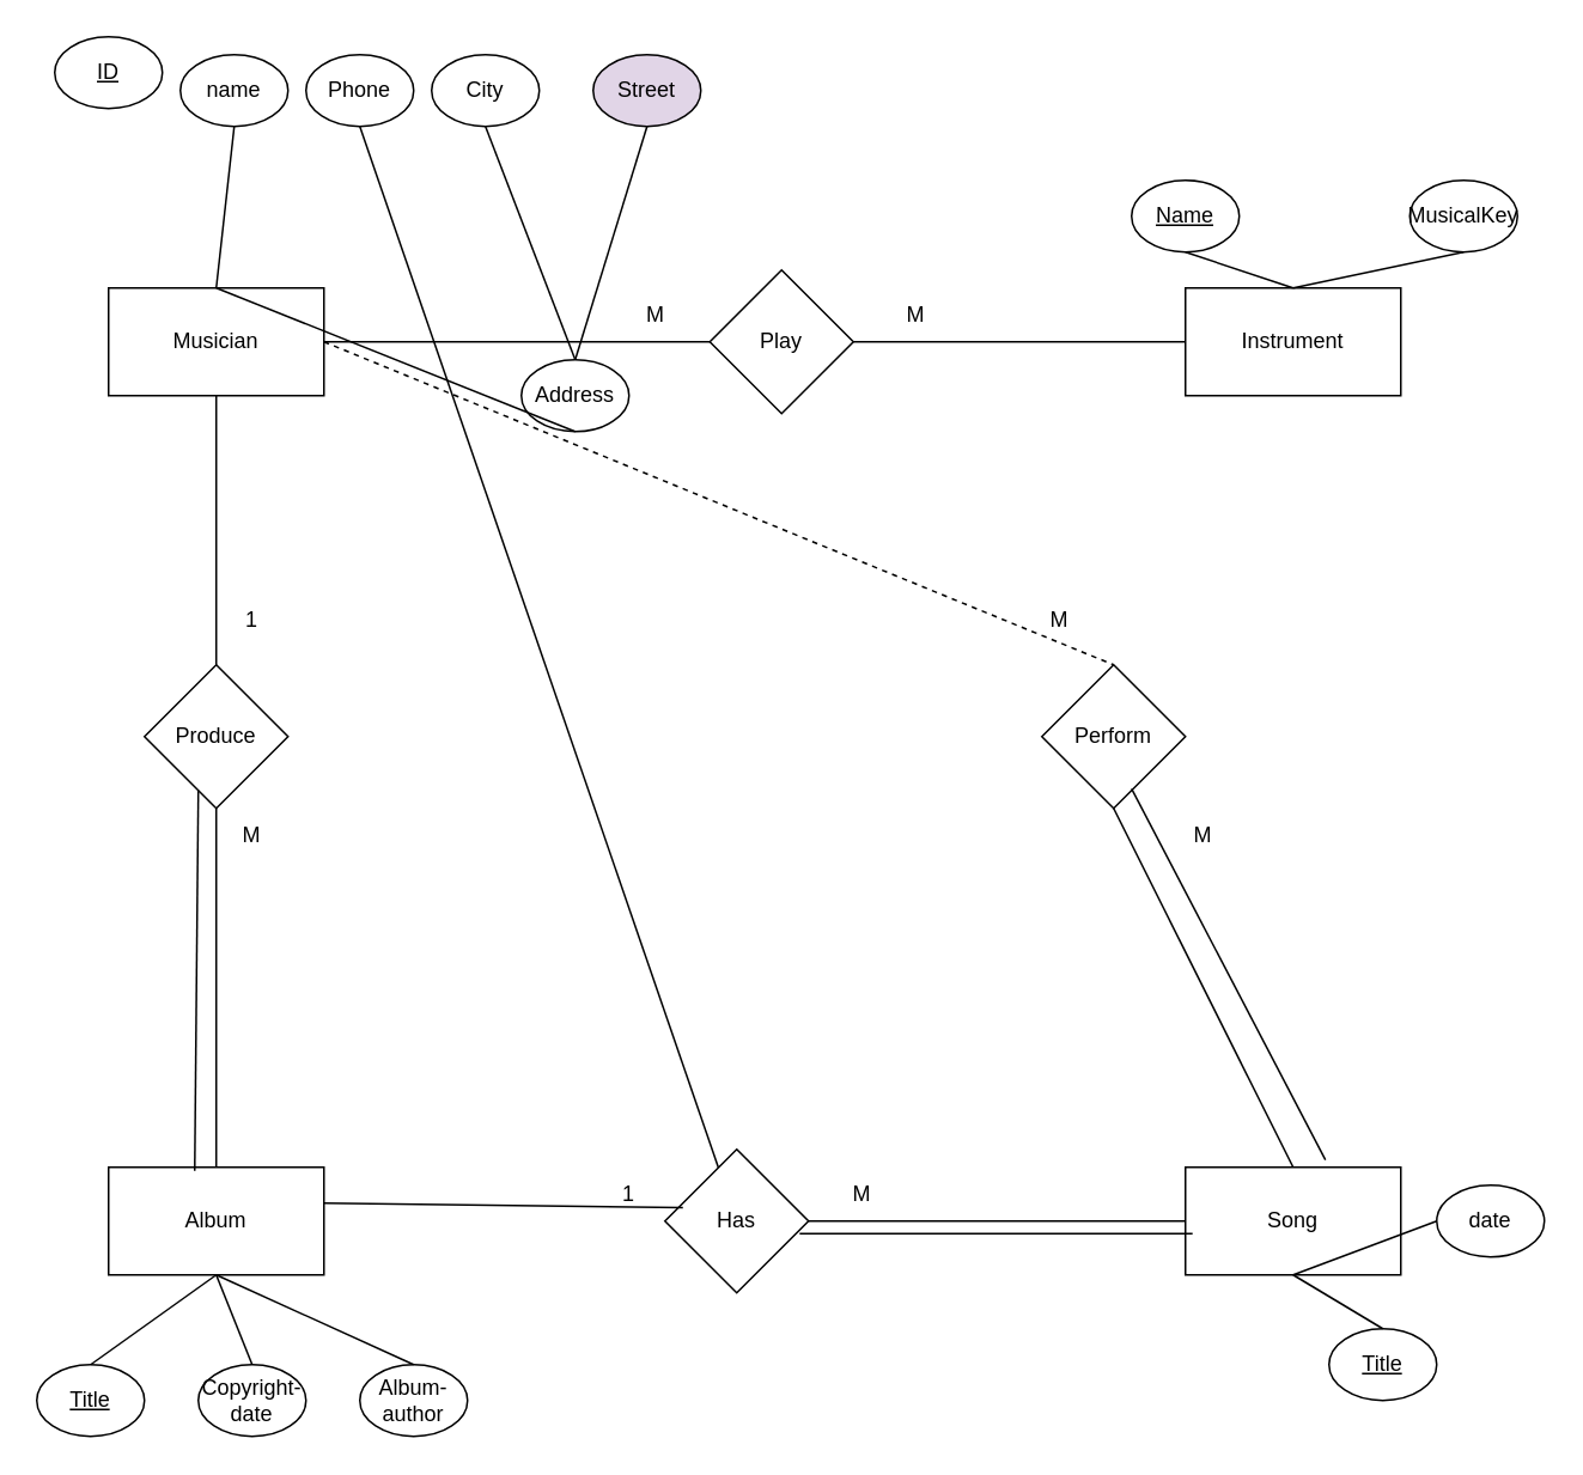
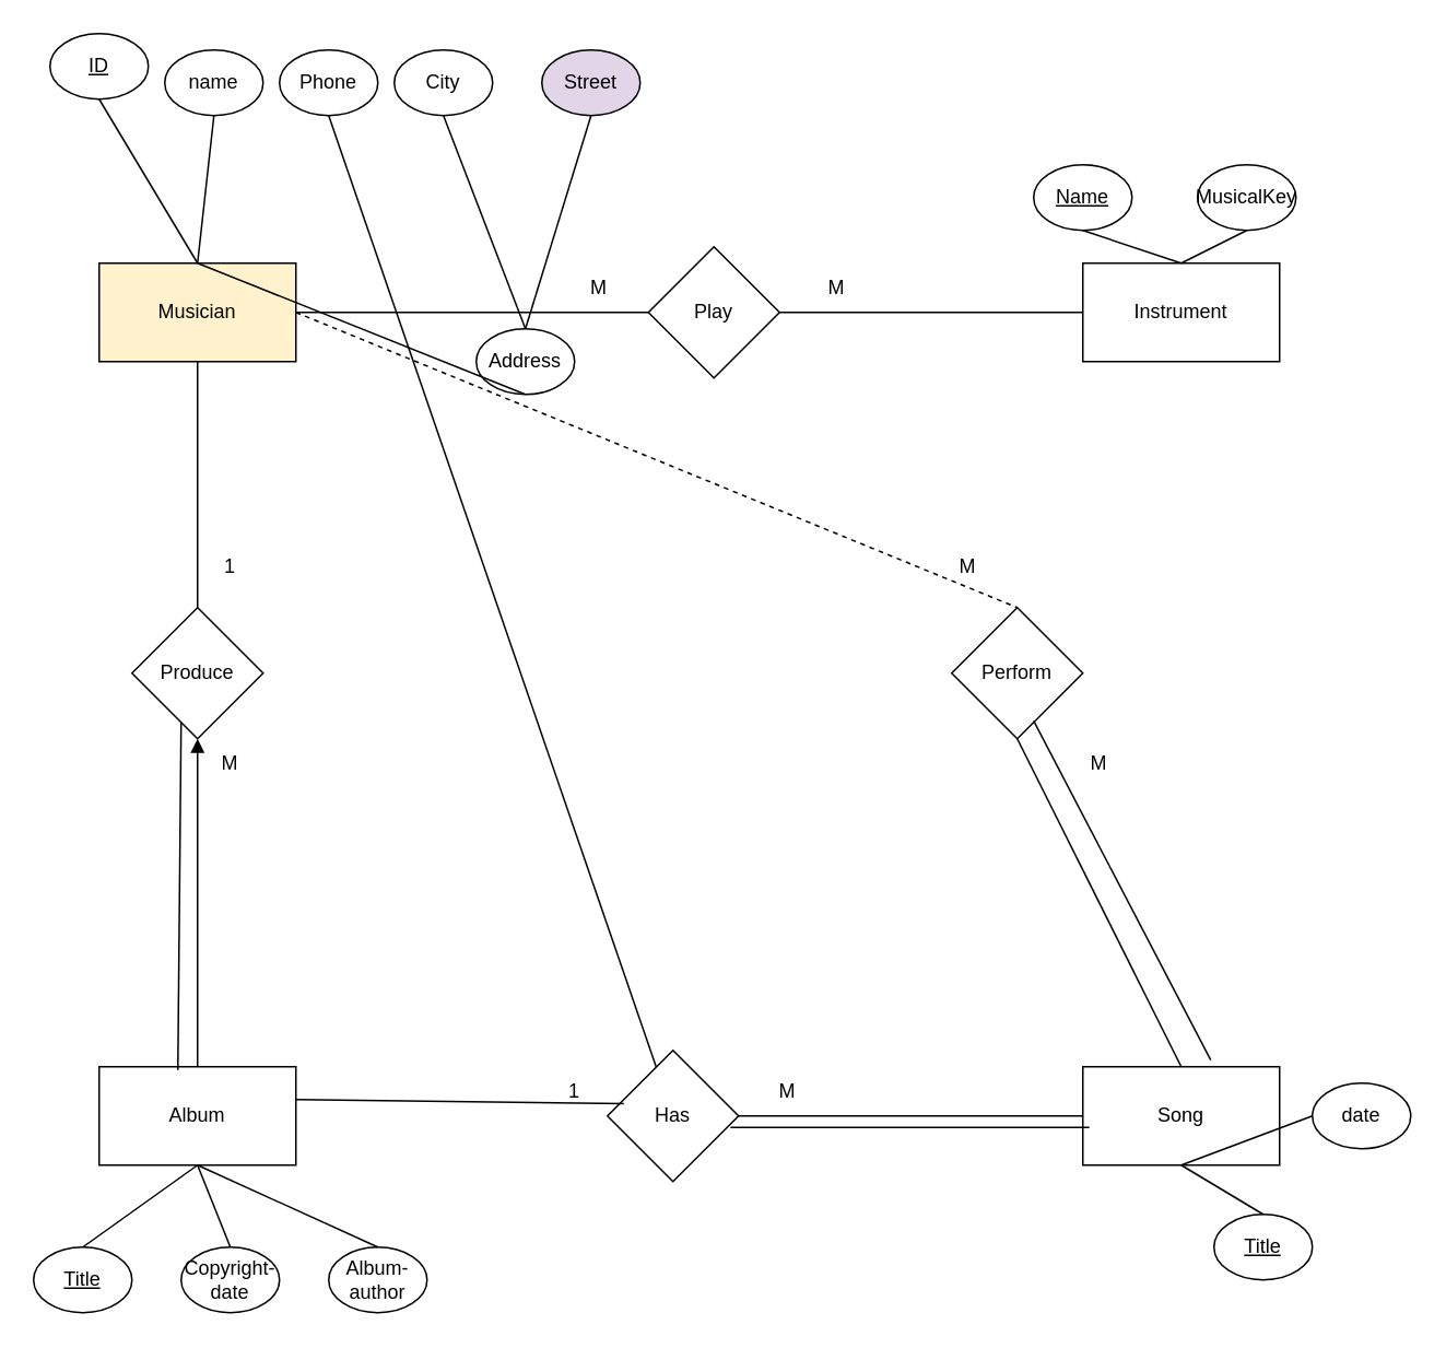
  <mxCell id="0" />
  <mxCell id="1" parent="0" />
- <mxCell id="2" value="Musician" style="rounded=0;whiteSpace=wrap;html=1;" vertex="1" parent="1"><mxGeometry x="60" y="160" width="120" height="60" as="geometry" /></mxCell>
+ <mxCell id="2" value="Musician" style="rounded=0;whiteSpace=wrap;html=1;fillColor=#fff2cc;" vertex="1" parent="1"><mxGeometry x="60" y="160" width="120" height="60" as="geometry" /></mxCell>
  <mxCell id="3" value="Song" style="rounded=0;whiteSpace=wrap;html=1;" vertex="1" parent="1"><mxGeometry x="660" y="650" width="120" height="60" as="geometry" /></mxCell>
  <mxCell id="4" value="Instrument" style="rounded=0;whiteSpace=wrap;html=1;" vertex="1" parent="1"><mxGeometry x="660" y="160" width="120" height="60" as="geometry" /></mxCell>
  <mxCell id="5" value="Album" style="rounded=0;whiteSpace=wrap;html=1;" vertex="1" parent="1"><mxGeometry x="60" y="650" width="120" height="60" as="geometry" /></mxCell>
  <mxCell id="6" value="Play" style="rhombus;whiteSpace=wrap;html=1;" vertex="1" parent="1"><mxGeometry x="395" y="150" width="80" height="80" as="geometry" /></mxCell>
  <mxCell id="7" value="Produce" style="rhombus;whiteSpace=wrap;html=1;" vertex="1" parent="1"><mxGeometry x="80" y="370" width="80" height="80" as="geometry" /></mxCell>
  <mxCell id="8" value="Has" style="rhombus;whiteSpace=wrap;html=1;" vertex="1" parent="1"><mxGeometry x="370" y="640" width="80" height="80" as="geometry" /></mxCell>
  <mxCell id="9" value="Perform" style="rhombus;whiteSpace=wrap;html=1;" vertex="1" parent="1"><mxGeometry x="580" y="370" width="80" height="80" as="geometry" /></mxCell>
- <mxCell id="10" value="" style="endArrow=none;html=1;rounded=0;entryX=0.5;entryY=1;entryDx=0;entryDy=0;exitX=0.5;exitY=0;exitDx=0;exitDy=0;" edge="1" parent="1" source="5" target="7"><mxGeometry width="50" height="50" relative="1" as="geometry"><mxPoint x="410" y="500" as="sourcePoint" /><mxPoint x="460" y="450" as="targetPoint" /></mxGeometry></mxCell>
+ <mxCell id="10" value="" style="endArrow=block;html=1;rounded=0;entryX=0.5;entryY=1;entryDx=0;entryDy=0;exitX=0.5;exitY=0;exitDx=0;exitDy=0;" edge="1" parent="1" source="5" target="7"><mxGeometry width="50" height="50" relative="1" as="geometry"><mxPoint x="410" y="500" as="sourcePoint" /><mxPoint x="460" y="450" as="targetPoint" /></mxGeometry></mxCell>
  <mxCell id="11" value="" style="endArrow=none;html=1;rounded=0;entryX=0.5;entryY=1;entryDx=0;entryDy=0;exitX=0.5;exitY=0;exitDx=0;exitDy=0;" edge="1" parent="1" source="7" target="2"><mxGeometry width="50" height="50" relative="1" as="geometry"><mxPoint x="410" y="500" as="sourcePoint" /><mxPoint x="460" y="450" as="targetPoint" /></mxGeometry></mxCell>
  <mxCell id="12" value="" style="endArrow=none;html=1;rounded=0;entryX=0.5;entryY=1;entryDx=0;entryDy=0;exitX=0.5;exitY=0;exitDx=0;exitDy=0;" edge="1" parent="1" source="3" target="9"><mxGeometry width="50" height="50" relative="1" as="geometry"><mxPoint x="410" y="500" as="sourcePoint" /><mxPoint x="460" y="450" as="targetPoint" /></mxGeometry></mxCell>
  <mxCell id="13" value="" style="endArrow=none;html=1;rounded=0;entryX=0.5;entryY=0;entryDx=0;entryDy=0;exitX=1;exitY=0.5;exitDx=0;exitDy=0;dashed=1;" edge="1" parent="1" source="2" target="9"><mxGeometry width="50" height="50" relative="1" as="geometry"><mxPoint x="410" y="500" as="sourcePoint" /><mxPoint x="460" y="450" as="targetPoint" /></mxGeometry></mxCell>
  <mxCell id="14" value="" style="endArrow=none;html=1;rounded=0;entryX=1;entryY=0.5;entryDx=0;entryDy=0;exitX=0;exitY=0.5;exitDx=0;exitDy=0;" edge="1" parent="1" source="4" target="6"><mxGeometry width="50" height="50" relative="1" as="geometry"><mxPoint x="410" y="500" as="sourcePoint" /><mxPoint x="460" y="450" as="targetPoint" /></mxGeometry></mxCell>
  <mxCell id="15" value="" style="endArrow=none;html=1;rounded=0;entryX=1;entryY=0.5;entryDx=0;entryDy=0;exitX=0;exitY=0.5;exitDx=0;exitDy=0;" edge="1" parent="1" source="6" target="2"><mxGeometry width="50" height="50" relative="1" as="geometry"><mxPoint x="410" y="500" as="sourcePoint" /><mxPoint x="460" y="450" as="targetPoint" /></mxGeometry></mxCell>
  <mxCell id="16" value="" style="endArrow=none;html=1;rounded=0;exitX=0.938;exitY=0.588;exitDx=0;exitDy=0;exitPerimeter=0;entryX=0.033;entryY=0.617;entryDx=0;entryDy=0;entryPerimeter=0;" edge="1" parent="1" source="8" target="3"><mxGeometry width="50" height="50" relative="1" as="geometry"><mxPoint x="450" y="692" as="sourcePoint" /><mxPoint x="668" y="695" as="targetPoint" /></mxGeometry></mxCell>
  <mxCell id="17" value="" style="endArrow=none;html=1;rounded=0;entryX=0;entryY=0.5;entryDx=0;entryDy=0;exitX=1;exitY=0.5;exitDx=0;exitDy=0;" edge="1" parent="1" source="8" target="3"><mxGeometry width="50" height="50" relative="1" as="geometry"><mxPoint x="410" y="500" as="sourcePoint" /><mxPoint x="460" y="450" as="targetPoint" /></mxGeometry></mxCell>
  <mxCell id="18" value="" style="endArrow=none;html=1;rounded=0;entryX=0.625;entryY=0.863;entryDx=0;entryDy=0;exitX=0.65;exitY=-0.067;exitDx=0;exitDy=0;entryPerimeter=0;exitPerimeter=0;" edge="1" parent="1" source="3" target="9"><mxGeometry width="50" height="50" relative="1" as="geometry"><mxPoint x="410" y="500" as="sourcePoint" /><mxPoint x="460" y="450" as="targetPoint" /><Array as="points" /></mxGeometry></mxCell>
  <mxCell id="19" value="&lt;u&gt;ID&lt;/u&gt;" style="ellipse;whiteSpace=wrap;html=1;" vertex="1" parent="1"><mxGeometry x="30" y="20" width="60" height="40" as="geometry" /></mxCell>
- <mxCell id="20" value="MusicalKey" style="ellipse;whiteSpace=wrap;html=1;" vertex="1" parent="1"><mxGeometry x="785" y="100" width="60" height="40" as="geometry" /></mxCell>
+ <mxCell id="20" value="MusicalKey" style="ellipse;whiteSpace=wrap;html=1;" vertex="1" parent="1"><mxGeometry x="730" y="100" width="60" height="40" as="geometry" /></mxCell>
  <mxCell id="21" value="&lt;u&gt;Name&lt;/u&gt;" style="ellipse;whiteSpace=wrap;html=1;" vertex="1" parent="1"><mxGeometry x="630" y="100" width="60" height="40" as="geometry" /></mxCell>
  <mxCell id="22" value="Phone" style="ellipse;whiteSpace=wrap;html=1;" vertex="1" parent="1"><mxGeometry x="170" y="30" width="60" height="40" as="geometry" /></mxCell>
  <mxCell id="23" value="Street" style="ellipse;whiteSpace=wrap;html=1;fillColor=#e1d5e7;" vertex="1" parent="1"><mxGeometry x="330" y="30" width="60" height="40" as="geometry" /></mxCell>
  <mxCell id="24" value="Address" style="ellipse;whiteSpace=wrap;html=1;" vertex="1" parent="1"><mxGeometry x="290" y="200" width="60" height="40" as="geometry" /></mxCell>
  <mxCell id="25" value="City" style="ellipse;whiteSpace=wrap;html=1;" vertex="1" parent="1"><mxGeometry x="240" y="30" width="60" height="40" as="geometry" /></mxCell>
  <mxCell id="26" value="name" style="ellipse;whiteSpace=wrap;html=1;" vertex="1" parent="1"><mxGeometry x="100" y="30" width="60" height="40" as="geometry" /></mxCell>
  <mxCell id="27" value="&lt;u&gt;Title&lt;/u&gt;" style="ellipse;whiteSpace=wrap;html=1;" vertex="1" parent="1"><mxGeometry x="20" y="760" width="60" height="40" as="geometry" /></mxCell>
  <mxCell id="28" value="Copyright-date" style="ellipse;whiteSpace=wrap;html=1;" vertex="1" parent="1"><mxGeometry x="110" y="760" width="60" height="40" as="geometry" /></mxCell>
  <mxCell id="29" value="Album-author" style="ellipse;whiteSpace=wrap;html=1;" vertex="1" parent="1"><mxGeometry x="200" y="760" width="60" height="40" as="geometry" /></mxCell>
  <mxCell id="30" value="&lt;u&gt;Title&lt;/u&gt;" style="ellipse;whiteSpace=wrap;html=1;" vertex="1" parent="1"><mxGeometry x="740" y="740" width="60" height="40" as="geometry" /></mxCell>
  <mxCell id="31" value="date" style="ellipse;whiteSpace=wrap;html=1;" vertex="1" parent="1"><mxGeometry x="800" y="660" width="60" height="40" as="geometry" /></mxCell>
  <mxCell id="32" value="" style="endArrow=none;html=1;rounded=0;entryX=0.5;entryY=0;entryDx=0;entryDy=0;exitX=0.5;exitY=1;exitDx=0;exitDy=0;" edge="1" parent="1" source="24" target="2"><mxGeometry width="50" height="50" relative="1" as="geometry"><mxPoint x="410" y="500" as="sourcePoint" /><mxPoint x="460" y="450" as="targetPoint" /></mxGeometry></mxCell>
  <mxCell id="33" value="" style="endArrow=none;html=1;rounded=0;entryX=0.5;entryY=0;entryDx=0;entryDy=0;exitX=0.5;exitY=1;exitDx=0;exitDy=0;" edge="1" parent="1" source="21" target="4"><mxGeometry width="50" height="50" relative="1" as="geometry"><mxPoint x="410" y="500" as="sourcePoint" /><mxPoint x="460" y="450" as="targetPoint" /></mxGeometry></mxCell>
  <mxCell id="34" value="" style="endArrow=none;html=1;rounded=0;entryX=0.5;entryY=0;entryDx=0;entryDy=0;exitX=0.5;exitY=1;exitDx=0;exitDy=0;" edge="1" parent="1" source="20" target="4"><mxGeometry width="50" height="50" relative="1" as="geometry"><mxPoint x="410" y="500" as="sourcePoint" /><mxPoint x="460" y="450" as="targetPoint" /></mxGeometry></mxCell>
  <mxCell id="35" value="" style="endArrow=none;html=1;rounded=0;entryX=0.5;entryY=1;entryDx=0;entryDy=0;exitX=0;exitY=0.5;exitDx=0;exitDy=0;" edge="1" parent="1" source="31" target="3"><mxGeometry width="50" height="50" relative="1" as="geometry"><mxPoint x="410" y="500" as="sourcePoint" /><mxPoint x="460" y="450" as="targetPoint" /></mxGeometry></mxCell>
  <mxCell id="36" value="" style="endArrow=none;html=1;rounded=0;entryX=0.5;entryY=1;entryDx=0;entryDy=0;exitX=0.5;exitY=0;exitDx=0;exitDy=0;" edge="1" parent="1" source="30" target="3"><mxGeometry width="50" height="50" relative="1" as="geometry"><mxPoint x="420" y="500" as="sourcePoint" /><mxPoint x="470" y="450" as="targetPoint" /></mxGeometry></mxCell>
  <mxCell id="37" value="" style="endArrow=none;html=1;rounded=0;entryX=0.5;entryY=1;entryDx=0;entryDy=0;exitX=0.5;exitY=0;exitDx=0;exitDy=0;" edge="1" parent="1" source="27" target="5"><mxGeometry width="50" height="50" relative="1" as="geometry"><mxPoint x="410" y="500" as="sourcePoint" /><mxPoint x="460" y="450" as="targetPoint" /></mxGeometry></mxCell>
  <mxCell id="38" value="" style="endArrow=none;html=1;rounded=0;entryX=0.5;entryY=1;entryDx=0;entryDy=0;exitX=0.5;exitY=0;exitDx=0;exitDy=0;" edge="1" parent="1" source="28" target="5"><mxGeometry width="50" height="50" relative="1" as="geometry"><mxPoint x="410" y="500" as="sourcePoint" /><mxPoint x="460" y="450" as="targetPoint" /></mxGeometry></mxCell>
  <mxCell id="39" value="" style="endArrow=none;html=1;rounded=0;entryX=0.5;entryY=1;entryDx=0;entryDy=0;exitX=0.5;exitY=0;exitDx=0;exitDy=0;" edge="1" parent="1" source="29" target="5"><mxGeometry width="50" height="50" relative="1" as="geometry"><mxPoint x="410" y="500" as="sourcePoint" /><mxPoint x="460" y="450" as="targetPoint" /></mxGeometry></mxCell>
  <mxCell id="40" value="" style="endArrow=none;html=1;rounded=0;entryX=0.5;entryY=0;entryDx=0;entryDy=0;exitX=0.5;exitY=1;exitDx=0;exitDy=0;" edge="1" parent="1" source="23" target="24"><mxGeometry width="50" height="50" relative="1" as="geometry"><mxPoint x="410" y="500" as="sourcePoint" /><mxPoint x="460" y="450" as="targetPoint" /></mxGeometry></mxCell>
  <mxCell id="41" value="" style="endArrow=none;html=1;rounded=0;exitX=0.5;exitY=1;exitDx=0;exitDy=0;" edge="1" parent="1" source="22" target="8"><mxGeometry width="50" height="50" relative="1" as="geometry"><mxPoint x="410" y="500" as="sourcePoint" /><mxPoint x="460" y="450" as="targetPoint" /></mxGeometry></mxCell>
  <mxCell id="42" value="" style="endArrow=none;html=1;rounded=0;entryX=0.5;entryY=0;entryDx=0;entryDy=0;exitX=0.5;exitY=1;exitDx=0;exitDy=0;" edge="1" parent="1" source="26" target="2"><mxGeometry width="50" height="50" relative="1" as="geometry"><mxPoint x="410" y="500" as="sourcePoint" /><mxPoint x="460" y="450" as="targetPoint" /></mxGeometry></mxCell>
+ <mxCell id="43" value="" style="endArrow=none;html=1;rounded=0;entryX=0.5;entryY=0;entryDx=0;entryDy=0;exitX=0.5;exitY=1;exitDx=0;exitDy=0;" edge="1" parent="1" source="19" target="2"><mxGeometry width="50" height="50" relative="1" as="geometry"><mxPoint x="410" y="500" as="sourcePoint" /><mxPoint x="460" y="450" as="targetPoint" /></mxGeometry></mxCell>
  <mxCell id="44" value="" style="endArrow=none;html=1;rounded=0;entryX=0.5;entryY=0;entryDx=0;entryDy=0;exitX=0.5;exitY=1;exitDx=0;exitDy=0;" edge="1" parent="1" source="25" target="24"><mxGeometry width="50" height="50" relative="1" as="geometry"><mxPoint x="410" y="500" as="sourcePoint" /><mxPoint x="460" y="450" as="targetPoint" /></mxGeometry></mxCell>
  <mxCell id="45" value="M" style="text;html=1;align=center;verticalAlign=middle;whiteSpace=wrap;rounded=0;" vertex="1" parent="1"><mxGeometry x="335" y="160" width="60" height="30" as="geometry" /></mxCell>
  <mxCell id="46" value="M" style="text;html=1;align=center;verticalAlign=middle;whiteSpace=wrap;rounded=0;" vertex="1" parent="1"><mxGeometry x="480" y="160" width="60" height="30" as="geometry" /></mxCell>
  <mxCell id="47" value="M" style="text;html=1;align=center;verticalAlign=middle;whiteSpace=wrap;rounded=0;" vertex="1" parent="1"><mxGeometry x="110" y="450" width="60" height="30" as="geometry" /></mxCell>
  <mxCell id="48" value="M" style="text;html=1;align=center;verticalAlign=middle;whiteSpace=wrap;rounded=0;" vertex="1" parent="1"><mxGeometry x="450" y="650" width="60" height="30" as="geometry" /></mxCell>
  <mxCell id="49" value="M" style="text;html=1;align=center;verticalAlign=middle;whiteSpace=wrap;rounded=0;" vertex="1" parent="1"><mxGeometry x="640" y="450" width="60" height="30" as="geometry" /></mxCell>
  <mxCell id="50" value="M" style="text;html=1;align=center;verticalAlign=middle;whiteSpace=wrap;rounded=0;" vertex="1" parent="1"><mxGeometry x="560" y="330" width="60" height="30" as="geometry" /></mxCell>
  <mxCell id="51" value="1" style="text;html=1;align=center;verticalAlign=middle;whiteSpace=wrap;rounded=0;" vertex="1" parent="1"><mxGeometry x="320" y="650" width="60" height="30" as="geometry" /></mxCell>
  <mxCell id="52" value="1" style="text;html=1;align=center;verticalAlign=middle;whiteSpace=wrap;rounded=0;" vertex="1" parent="1"><mxGeometry x="110" y="330" width="60" height="30" as="geometry" /></mxCell>
  <mxCell id="53" value="" style="endArrow=none;html=1;rounded=0;entryX=0.5;entryY=1;entryDx=0;entryDy=0;exitX=0.4;exitY=0.033;exitDx=0;exitDy=0;exitPerimeter=0;" edge="1" parent="1" source="5"><mxGeometry width="50" height="50" relative="1" as="geometry"><mxPoint x="110" y="640" as="sourcePoint" /><mxPoint x="110" y="440" as="targetPoint" /></mxGeometry></mxCell>
  <mxCell id="54" value="" style="endArrow=none;html=1;rounded=0;entryX=1;entryY=0.75;entryDx=0;entryDy=0;exitX=1;exitY=0.5;exitDx=0;exitDy=0;" edge="1" parent="1" target="51"><mxGeometry width="50" height="50" relative="1" as="geometry"><mxPoint x="180" y="670" as="sourcePoint" /><mxPoint x="370" y="670" as="targetPoint" /></mxGeometry></mxCell>
